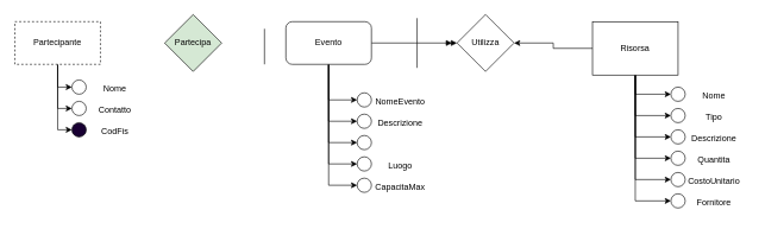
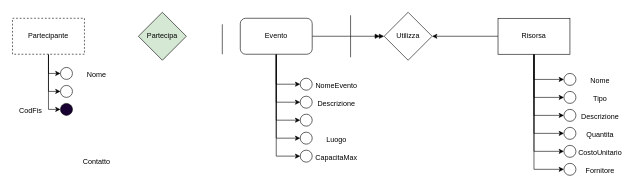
  <mxCell id="0" />
  <mxCell id="1" parent="0" />
  <mxCell id="2" style="edgeStyle=orthogonalEdgeStyle;rounded=0;orthogonalLoop=1;jettySize=auto;html=1;entryX=0;entryY=0.5;entryDx=0;entryDy=0;" edge="1" parent="1" source="5" target="32"><mxGeometry relative="1" as="geometry" /></mxCell>
  <mxCell id="3" style="edgeStyle=orthogonalEdgeStyle;rounded=0;orthogonalLoop=1;jettySize=auto;html=1;entryX=0;entryY=0.5;entryDx=0;entryDy=0;" edge="1" parent="1" source="5" target="34"><mxGeometry relative="1" as="geometry" /></mxCell>
  <mxCell id="4" style="edgeStyle=orthogonalEdgeStyle;rounded=0;orthogonalLoop=1;jettySize=auto;html=1;entryX=0;entryY=0.5;entryDx=0;entryDy=0;" edge="1" parent="1" source="5" target="36"><mxGeometry relative="1" as="geometry" /></mxCell>
  <mxCell id="5" value="Partecipante" style="rounded=0;whiteSpace=wrap;html=1;dashed=1;" vertex="1" parent="1"><mxGeometry y="30" width="120" height="60" as="geometry" x="20" /></mxCell>
  <mxCell id="6" style="edgeStyle=orthogonalEdgeStyle;rounded=0;orthogonalLoop=1;jettySize=auto;html=1;entryX=0;entryY=0.5;entryDx=0;entryDy=0;" edge="1" parent="1" source="12" target="23"><mxGeometry relative="1" as="geometry" /></mxCell>
  <mxCell id="7" style="edgeStyle=orthogonalEdgeStyle;rounded=0;orthogonalLoop=1;jettySize=auto;html=1;entryX=0;entryY=0.5;entryDx=0;entryDy=0;" edge="1" parent="1" source="12" target="25"><mxGeometry relative="1" as="geometry" /></mxCell>
  <mxCell id="8" style="edgeStyle=orthogonalEdgeStyle;rounded=0;orthogonalLoop=1;jettySize=auto;html=1;entryX=0;entryY=0.5;entryDx=0;entryDy=0;" edge="1" parent="1" source="12" target="27"><mxGeometry relative="1" as="geometry" /></mxCell>
  <mxCell id="9" style="edgeStyle=orthogonalEdgeStyle;rounded=0;orthogonalLoop=1;jettySize=auto;html=1;entryX=0;entryY=0.5;entryDx=0;entryDy=0;" edge="1" parent="1" source="12" target="28"><mxGeometry relative="1" as="geometry" /></mxCell>
  <mxCell id="10" style="edgeStyle=orthogonalEdgeStyle;rounded=0;orthogonalLoop=1;jettySize=auto;html=1;entryX=0;entryY=0.5;entryDx=0;entryDy=0;" edge="1" parent="1" source="12" target="30"><mxGeometry relative="1" as="geometry" /></mxCell>
  <mxCell id="11" style="edgeStyle=orthogonalEdgeStyle;rounded=0;orthogonalLoop=1;jettySize=auto;html=1;endArrow=doubleBlock;endFill=1;" edge="1" parent="1" source="12"><mxGeometry relative="1" as="geometry"><mxPoint x="640" y="60" as="targetPoint" /></mxGeometry></mxCell>
  <mxCell id="12" value="Evento" style="whiteSpace=wrap;html=1;rounded=1;" vertex="1" parent="1"><mxGeometry x="400" y="30" width="120" height="60" as="geometry" /></mxCell>
  <mxCell id="13" style="edgeStyle=orthogonalEdgeStyle;rounded=0;orthogonalLoop=1;jettySize=auto;html=1;entryX=0;entryY=0.5;entryDx=0;entryDy=0;" edge="1" parent="1" source="20" target="38"><mxGeometry relative="1" as="geometry" /></mxCell>
  <mxCell id="14" style="edgeStyle=orthogonalEdgeStyle;rounded=0;orthogonalLoop=1;jettySize=auto;html=1;entryX=0;entryY=0.5;entryDx=0;entryDy=0;" edge="1" parent="1" source="20" target="40"><mxGeometry relative="1" as="geometry" /></mxCell>
  <mxCell id="15" style="edgeStyle=orthogonalEdgeStyle;rounded=0;orthogonalLoop=1;jettySize=auto;html=1;entryX=0;entryY=0.5;entryDx=0;entryDy=0;" edge="1" parent="1" source="20" target="42"><mxGeometry relative="1" as="geometry" /></mxCell>
  <mxCell id="16" style="edgeStyle=orthogonalEdgeStyle;rounded=0;orthogonalLoop=1;jettySize=auto;html=1;entryX=0;entryY=0.5;entryDx=0;entryDy=0;" edge="1" parent="1" source="20" target="44"><mxGeometry relative="1" as="geometry" /></mxCell>
  <mxCell id="17" style="edgeStyle=orthogonalEdgeStyle;rounded=0;orthogonalLoop=1;jettySize=auto;html=1;entryX=0;entryY=0.5;entryDx=0;entryDy=0;" edge="1" parent="1" source="20" target="46"><mxGeometry relative="1" as="geometry" /></mxCell>
  <mxCell id="18" style="edgeStyle=orthogonalEdgeStyle;rounded=0;orthogonalLoop=1;jettySize=auto;html=1;entryX=0;entryY=0.5;entryDx=0;entryDy=0;" edge="1" parent="1" source="20" target="48"><mxGeometry relative="1" as="geometry" /></mxCell>
  <mxCell id="19" style="edgeStyle=orthogonalEdgeStyle;rounded=0;orthogonalLoop=1;jettySize=auto;html=1;entryX=1;entryY=0.5;entryDx=0;entryDy=0;endArrow=classic;endFill=1;" edge="1" parent="1" source="20" target="22"><mxGeometry relative="1" as="geometry" /></mxCell>
- <mxCell id="20" value="Risorsa" style="rounded=0;whiteSpace=wrap;html=1;" vertex="1" parent="1"><mxGeometry x="830" y="30" width="120" height="75" as="geometry" /></mxCell>
+ <mxCell id="20" value="Risorsa" style="rounded=0;whiteSpace=wrap;html=1;" vertex="1" parent="1"><mxGeometry x="830" y="30" width="120" height="60" as="geometry" /></mxCell>
  <mxCell id="21" value="Partecipa" style="rhombus;whiteSpace=wrap;html=1;fillColor=#d5e8d4;" vertex="1" parent="1"><mxGeometry x="230" y="20" width="80" height="80" as="geometry" /></mxCell>
  <mxCell id="22" value="Utilizza" style="rhombus;whiteSpace=wrap;html=1;" vertex="1" parent="1"><mxGeometry x="640" y="20" width="80" height="80" as="geometry" /></mxCell>
  <mxCell id="23" value="" style="ellipse;whiteSpace=wrap;html=1;aspect=fixed;" vertex="1" parent="1"><mxGeometry x="500" y="130" width="20" height="20" as="geometry" /></mxCell>
  <mxCell id="24" value="NomeEvento" style="text;html=1;align=center;verticalAlign=middle;resizable=0;points=[];autosize=1;strokeColor=none;fillColor=none;" vertex="1" parent="1"><mxGeometry x="515" y="128" width="90" height="30" as="geometry" /></mxCell>
  <mxCell id="25" value="" style="ellipse;whiteSpace=wrap;html=1;aspect=fixed;" vertex="1" parent="1"><mxGeometry x="500" y="160" width="20" height="20" as="geometry" /></mxCell>
  <mxCell id="26" value="Descrizione" style="text;html=1;align=center;verticalAlign=middle;resizable=0;points=[];autosize=1;strokeColor=none;fillColor=none;" vertex="1" parent="1"><mxGeometry x="515" y="158" width="90" height="30" as="geometry" /></mxCell>
  <mxCell id="27" value="" style="ellipse;whiteSpace=wrap;html=1;aspect=fixed;" vertex="1" parent="1"><mxGeometry x="500" y="190" width="20" height="20" as="geometry" /></mxCell>
  <mxCell id="28" value="" style="ellipse;whiteSpace=wrap;html=1;aspect=fixed;" vertex="1" parent="1"><mxGeometry x="500" y="220" width="20" height="20" as="geometry" /></mxCell>
  <mxCell id="29" value="Luogo" style="text;html=1;align=center;verticalAlign=middle;resizable=0;points=[];autosize=1;strokeColor=none;fillColor=none;" vertex="1" parent="1"><mxGeometry x="530" y="218" width="60" height="30" as="geometry" /></mxCell>
  <mxCell id="30" value="" style="ellipse;whiteSpace=wrap;html=1;aspect=fixed;" vertex="1" parent="1"><mxGeometry x="500" y="250" width="20" height="20" as="geometry" /></mxCell>
  <mxCell id="31" value="CapacitaMax" style="text;html=1;align=center;verticalAlign=middle;resizable=0;points=[];autosize=1;strokeColor=none;fillColor=none;" vertex="1" parent="1"><mxGeometry x="515" y="248" width="90" height="30" as="geometry" /></mxCell>
  <mxCell id="32" value="" style="ellipse;whiteSpace=wrap;html=1;aspect=fixed;" vertex="1" parent="1"><mxGeometry x="100" y="112" width="20" height="20" as="geometry" /></mxCell>
  <mxCell id="33" value="Nome" style="text;html=1;align=center;verticalAlign=middle;resizable=0;points=[];autosize=1;strokeColor=none;fillColor=none;" vertex="1" parent="1"><mxGeometry x="130" y="110" width="60" height="30" as="geometry" /></mxCell>
  <mxCell id="34" value="" style="ellipse;whiteSpace=wrap;html=1;aspect=fixed;" vertex="1" parent="1"><mxGeometry x="100" y="142" width="20" height="20" as="geometry" /></mxCell>
- <mxCell id="35" value="Contatto" style="text;html=1;align=center;verticalAlign=middle;resizable=0;points=[];autosize=1;strokeColor=none;fillColor=none;" vertex="1" parent="1"><mxGeometry x="125" y="140" width="70" height="30" as="geometry" /></mxCell>
+ <mxCell id="35" value="Contatto" style="text;html=1;align=center;verticalAlign=middle;resizable=0;points=[];autosize=1;strokeColor=none;fillColor=none;" vertex="1" parent="1"><mxGeometry x="125" y="255" width="70" height="30" as="geometry" /></mxCell>
  <mxCell id="36" value="" style="ellipse;whiteSpace=wrap;html=1;aspect=fixed;strokeColor=#000000;fillColor=#190033;" vertex="1" parent="1"><mxGeometry x="100" y="172" width="20" height="20" as="geometry" /></mxCell>
- <mxCell id="37" value="CodFis" style="text;html=1;align=center;verticalAlign=middle;resizable=0;points=[];autosize=1;strokeColor=none;fillColor=none;" vertex="1" parent="1"><mxGeometry x="130" y="170" width="60" height="30" as="geometry" /></mxCell>
+ <mxCell id="37" value="CodFis" style="text;html=1;align=center;verticalAlign=middle;resizable=0;points=[];autosize=1;strokeColor=none;fillColor=none;" vertex="1" parent="1"><mxGeometry x="20" y="170" width="60" height="30" as="geometry" /></mxCell>
  <mxCell id="38" value="" style="ellipse;whiteSpace=wrap;html=1;aspect=fixed;" vertex="1" parent="1"><mxGeometry x="940" y="122" width="20" height="20" as="geometry" /></mxCell>
  <mxCell id="39" value="Nome" style="text;html=1;align=center;verticalAlign=middle;resizable=0;points=[];autosize=1;strokeColor=none;fillColor=none;" vertex="1" parent="1"><mxGeometry x="970" y="120" width="60" height="30" as="geometry" /></mxCell>
  <mxCell id="40" value="" style="ellipse;whiteSpace=wrap;html=1;aspect=fixed;" vertex="1" parent="1"><mxGeometry x="940" y="152" width="20" height="20" as="geometry" /></mxCell>
  <mxCell id="41" value="Tipo" style="text;html=1;align=center;verticalAlign=middle;resizable=0;points=[];autosize=1;strokeColor=none;fillColor=none;" vertex="1" parent="1"><mxGeometry x="975" y="150" width="50" height="30" as="geometry" /></mxCell>
  <mxCell id="42" value="" style="ellipse;whiteSpace=wrap;html=1;aspect=fixed;" vertex="1" parent="1"><mxGeometry x="940" y="182" width="20" height="20" as="geometry" /></mxCell>
  <mxCell id="43" value="Descrizione" style="text;html=1;align=center;verticalAlign=middle;resizable=0;points=[];autosize=1;strokeColor=none;fillColor=none;" vertex="1" parent="1"><mxGeometry x="955" y="180" width="90" height="30" as="geometry" /></mxCell>
  <mxCell id="44" value="" style="ellipse;whiteSpace=wrap;html=1;aspect=fixed;" vertex="1" parent="1"><mxGeometry x="940" y="212" width="20" height="20" as="geometry" /></mxCell>
  <mxCell id="45" value="Quantita" style="text;html=1;align=center;verticalAlign=middle;resizable=0;points=[];autosize=1;strokeColor=none;fillColor=none;" vertex="1" parent="1"><mxGeometry x="965" y="210" width="70" height="30" as="geometry" /></mxCell>
  <mxCell id="46" value="" style="ellipse;whiteSpace=wrap;html=1;aspect=fixed;" vertex="1" parent="1"><mxGeometry x="940" y="242" width="20" height="20" as="geometry" /></mxCell>
  <mxCell id="47" value="CostoUnitario" style="text;html=1;align=center;verticalAlign=middle;resizable=0;points=[];autosize=1;strokeColor=none;fillColor=none;" vertex="1" parent="1"><mxGeometry x="950" y="240" width="100" height="30" as="geometry" /></mxCell>
  <mxCell id="48" value="" style="ellipse;whiteSpace=wrap;html=1;aspect=fixed;" vertex="1" parent="1"><mxGeometry x="940" y="272" width="20" height="20" as="geometry" /></mxCell>
  <mxCell id="49" value="Fornitore" style="text;html=1;align=center;verticalAlign=middle;resizable=0;points=[];autosize=1;strokeColor=none;fillColor=none;" vertex="1" parent="1"><mxGeometry x="965" y="270" width="70" height="30" as="geometry" /></mxCell>
  <mxCell id="50" value="" style="endArrow=none;html=1;rounded=0;" edge="1" parent="1"><mxGeometry width="50" height="50" relative="1" as="geometry"><mxPoint x="370" y="90" as="sourcePoint" /><mxPoint x="370" y="40" as="targetPoint" /></mxGeometry></mxCell>
  <mxCell id="51" value="" style="endArrow=none;html=1;rounded=0;" edge="1" parent="1"><mxGeometry width="50" height="50" relative="1" as="geometry"><mxPoint x="584" y="95" as="sourcePoint" /><mxPoint x="584" y="25" as="targetPoint" /><Array as="points"><mxPoint x="584" y="60" /></Array></mxGeometry></mxCell>
